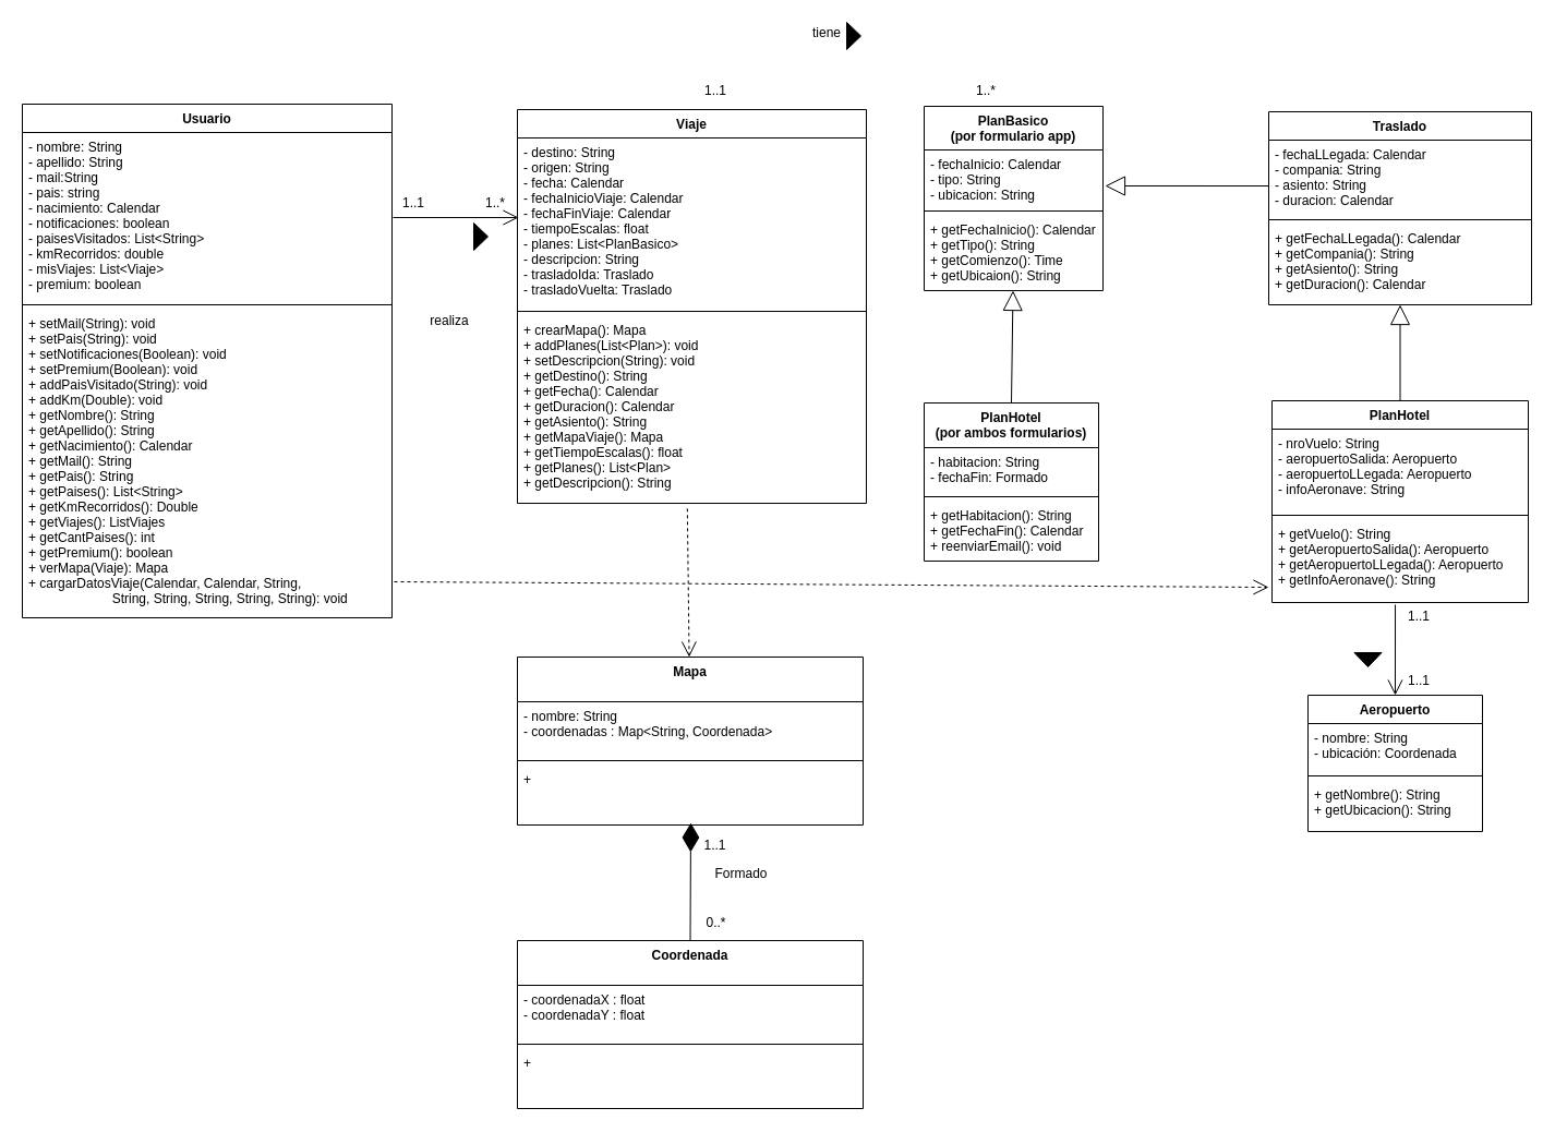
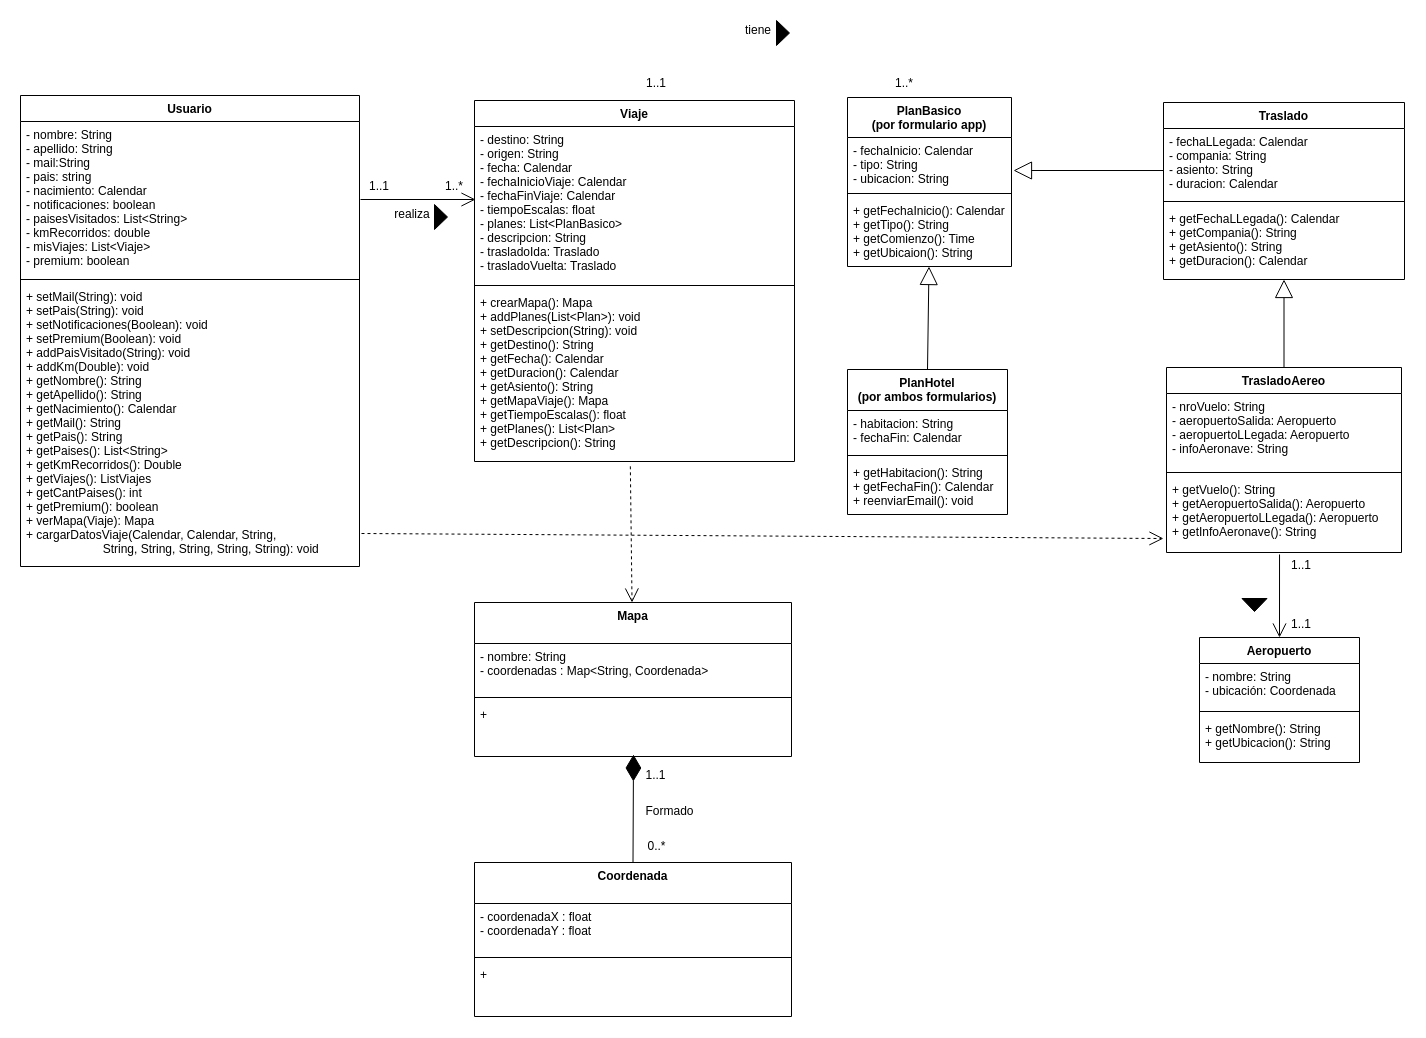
  <mxCell id="0" />
  <mxCell id="1" parent="0" />
  <mxCell id="2" value="PlanBasico&#10;(por formulario app)" style="swimlane;fontStyle=1;align=center;verticalAlign=top;childLayout=stackLayout;horizontal=1;startSize=40;horizontalStack=0;resizeParent=1;resizeParentMax=0;resizeLast=0;collapsible=1;marginBottom=0;" parent="1" vertex="1"><mxGeometry x="847" y="97" width="164" height="169" as="geometry" /></mxCell>
  <mxCell id="3" value="- fechaInicio: Calendar&#10;- tipo: String&#10;- ubicacion: String&#10;" style="text;strokeColor=none;fillColor=none;align=left;verticalAlign=top;spacingLeft=4;spacingRight=4;overflow=hidden;rotatable=0;points=[[0,0.5],[1,0.5]];portConstraint=eastwest;" parent="2" vertex="1"><mxGeometry y="40" width="164" height="52" as="geometry" /></mxCell>
  <mxCell id="4" value="" style="line;strokeWidth=1;fillColor=none;align=left;verticalAlign=middle;spacingTop=-1;spacingLeft=3;spacingRight=3;rotatable=0;labelPosition=right;points=[];portConstraint=eastwest;" parent="2" vertex="1"><mxGeometry y="92" width="164" height="8" as="geometry" /></mxCell>
  <mxCell id="5" value="+ getFechaInicio(): Calendar&#10;+ getTipo(): String&#10;+ getComienzo(): Time&#10;+ getUbicaion(): String" style="text;strokeColor=none;fillColor=none;align=left;verticalAlign=top;spacingLeft=4;spacingRight=4;overflow=hidden;rotatable=0;points=[[0,0.5],[1,0.5]];portConstraint=eastwest;" parent="2" vertex="1"><mxGeometry y="100" width="164" height="69" as="geometry" /></mxCell>
  <mxCell id="6" value="PlanHotel&#10;(por ambos formularios)" style="swimlane;fontStyle=1;align=center;verticalAlign=top;childLayout=stackLayout;horizontal=1;startSize=41;horizontalStack=0;resizeParent=1;resizeParentMax=0;resizeLast=0;collapsible=1;marginBottom=0;" parent="1" vertex="1"><mxGeometry x="847" y="369" width="160" height="145" as="geometry" /></mxCell>
- <mxCell id="7" value="- habitacion: String&#10;- fechaFin: Formado" style="text;strokeColor=none;fillColor=none;align=left;verticalAlign=top;spacingLeft=4;spacingRight=4;overflow=hidden;rotatable=0;points=[[0,0.5],[1,0.5]];portConstraint=eastwest;" parent="6" vertex="1"><mxGeometry y="41" width="160" height="41" as="geometry" /></mxCell>
+ <mxCell id="7" value="- habitacion: String&#10;- fechaFin: Calendar" style="text;strokeColor=none;fillColor=none;align=left;verticalAlign=top;spacingLeft=4;spacingRight=4;overflow=hidden;rotatable=0;points=[[0,0.5],[1,0.5]];portConstraint=eastwest;" parent="6" vertex="1"><mxGeometry y="41" width="160" height="41" as="geometry" /></mxCell>
  <mxCell id="8" value="" style="line;strokeWidth=1;fillColor=none;align=left;verticalAlign=middle;spacingTop=-1;spacingLeft=3;spacingRight=3;rotatable=0;labelPosition=right;points=[];portConstraint=eastwest;" parent="6" vertex="1"><mxGeometry y="82" width="160" height="8" as="geometry" /></mxCell>
  <mxCell id="9" value="+ getHabitacion(): String&#10;+ getFechaFin(): Calendar&#10;+ reenviarEmail(): void" style="text;strokeColor=none;fillColor=none;align=left;verticalAlign=top;spacingLeft=4;spacingRight=4;overflow=hidden;rotatable=0;points=[[0,0.5],[1,0.5]];portConstraint=eastwest;" parent="6" vertex="1"><mxGeometry y="90" width="160" height="55" as="geometry" /></mxCell>
- <mxCell id="10" value="PlanHotel" style="swimlane;fontStyle=1;align=center;verticalAlign=top;childLayout=stackLayout;horizontal=1;startSize=26;horizontalStack=0;resizeParent=1;resizeParentMax=0;resizeLast=0;collapsible=1;marginBottom=0;" parent="1" vertex="1"><mxGeometry x="1166" y="367" width="235" height="185" as="geometry" /></mxCell>
+ <mxCell id="10" value="TrasladoAereo" style="swimlane;fontStyle=1;align=center;verticalAlign=top;childLayout=stackLayout;horizontal=1;startSize=26;horizontalStack=0;resizeParent=1;resizeParentMax=0;resizeLast=0;collapsible=1;marginBottom=0;" parent="1" vertex="1"><mxGeometry x="1166" y="367" width="235" height="185" as="geometry" /></mxCell>
  <mxCell id="11" value="- nroVuelo: String&#10;- aeropuertoSalida: Aeropuerto&#10;- aeropuertoLLegada: Aeropuerto&#10;- infoAeronave: String " style="text;strokeColor=none;fillColor=none;align=left;verticalAlign=top;spacingLeft=4;spacingRight=4;overflow=hidden;rotatable=0;points=[[0,0.5],[1,0.5]];portConstraint=eastwest;" parent="10" vertex="1"><mxGeometry y="26" width="235" height="75" as="geometry" /></mxCell>
  <mxCell id="12" value="" style="line;strokeWidth=1;fillColor=none;align=left;verticalAlign=middle;spacingTop=-1;spacingLeft=3;spacingRight=3;rotatable=0;labelPosition=right;points=[];portConstraint=eastwest;" parent="10" vertex="1"><mxGeometry y="101" width="235" height="8" as="geometry" /></mxCell>
  <mxCell id="13" value="+ getVuelo(): String&#10;+ getAeropuertoSalida(): Aeropuerto&#10;+ getAeropuertoLLegada(): Aeropuerto&#10;+ getInfoAeronave(): String" style="text;strokeColor=none;fillColor=none;align=left;verticalAlign=top;spacingLeft=4;spacingRight=4;overflow=hidden;rotatable=0;points=[[0,0.5],[1,0.5]];portConstraint=eastwest;" parent="10" vertex="1"><mxGeometry y="109" width="235" height="76" as="geometry" /></mxCell>
  <mxCell id="14" value="" style="endArrow=block;endSize=16;endFill=0;html=1;exitX=0.5;exitY=0;exitDx=0;exitDy=0;" parent="1" source="6" target="5" edge="1"><mxGeometry width="160" relative="1" as="geometry"><mxPoint x="1082" y="342" as="sourcePoint" /><mxPoint x="1088" y="270" as="targetPoint" /></mxGeometry></mxCell>
  <mxCell id="15" value="" style="endArrow=block;endSize=16;endFill=0;html=1;exitX=0.5;exitY=0;exitDx=0;exitDy=0;" parent="1" source="10" target="39" edge="1"><mxGeometry width="160" relative="1" as="geometry"><mxPoint x="937" y="379" as="sourcePoint" /><mxPoint x="1212" y="320" as="targetPoint" /></mxGeometry></mxCell>
  <mxCell id="16" value="" style="endArrow=block;endSize=16;endFill=0;html=1;exitX=0;exitY=0.609;exitDx=0;exitDy=0;exitPerimeter=0;" parent="1" source="37" edge="1"><mxGeometry width="160" relative="1" as="geometry"><mxPoint x="1234.75" y="377" as="sourcePoint" /><mxPoint x="1013" y="170" as="targetPoint" /></mxGeometry></mxCell>
  <mxCell id="17" value="Viaje" style="swimlane;fontStyle=1;align=center;verticalAlign=top;childLayout=stackLayout;horizontal=1;startSize=26;horizontalStack=0;resizeParent=1;resizeParentMax=0;resizeLast=0;collapsible=1;marginBottom=0;" parent="1" vertex="1"><mxGeometry x="474" y="100" width="320" height="361" as="geometry" /></mxCell>
  <mxCell id="18" value="- destino: String&#10;- origen: String&#10;- fecha: Calendar&#10;- fechaInicioViaje: Calendar&#10;- fechaFinViaje: Calendar&#10;- tiempoEscalas: float&#10;- planes: List&lt;PlanBasico&gt;&#10;- descripcion: String&#10;- trasladoIda: Traslado &#10;- trasladoVuelta: Traslado " style="text;strokeColor=none;fillColor=none;align=left;verticalAlign=top;spacingLeft=4;spacingRight=4;overflow=hidden;rotatable=0;points=[[0,0.5],[1,0.5]];portConstraint=eastwest;" parent="17" vertex="1"><mxGeometry y="26" width="320" height="155" as="geometry" /></mxCell>
  <mxCell id="19" value="" style="line;strokeWidth=1;fillColor=none;align=left;verticalAlign=middle;spacingTop=-1;spacingLeft=3;spacingRight=3;rotatable=0;labelPosition=right;points=[];portConstraint=eastwest;" parent="17" vertex="1"><mxGeometry y="181" width="320" height="8" as="geometry" /></mxCell>
  <mxCell id="20" value="+ crearMapa(): Mapa&#10;+ addPlanes(List&lt;Plan&gt;): void&#10;+ setDescripcion(String): void&#10;+ getDestino(): String&#10;+ getFecha(): Calendar&#10;+ getDuracion(): Calendar&#10;+ getAsiento(): String&#10;+ getMapaViaje(): Mapa&#10;+ getTiempoEscalas(): float&#10;+ getPlanes(): List&lt;Plan&gt;&#10;+ getDescripcion(): String" style="text;strokeColor=none;fillColor=none;align=left;verticalAlign=top;spacingLeft=4;spacingRight=4;overflow=hidden;rotatable=0;points=[[0,0.5],[1,0.5]];portConstraint=eastwest;" parent="17" vertex="1"><mxGeometry y="189" width="320" height="172" as="geometry" /></mxCell>
  <mxCell id="21" value="1..1" style="text;html=1;strokeColor=none;fillColor=none;align=center;verticalAlign=middle;whiteSpace=wrap;rounded=0;" parent="1" vertex="1"><mxGeometry x="636" y="73" width="40" height="20" as="geometry" /></mxCell>
  <mxCell id="22" value="1..*" style="text;html=1;strokeColor=none;fillColor=none;align=center;verticalAlign=middle;whiteSpace=wrap;rounded=0;" parent="1" vertex="1"><mxGeometry x="884" y="73" width="40" height="20" as="geometry" /></mxCell>
  <mxCell id="23" value="tiene" style="text;html=1;strokeColor=none;fillColor=none;align=center;verticalAlign=middle;whiteSpace=wrap;rounded=0;" parent="1" vertex="1"><mxGeometry x="738" y="20" width="40" height="20" as="geometry" /></mxCell>
  <mxCell id="24" value="" style="triangle;whiteSpace=wrap;html=1;fillColor=#000000;" parent="1" vertex="1"><mxGeometry x="776" y="20" width="13" height="25" as="geometry" /></mxCell>
  <mxCell id="25" value="" style="endArrow=open;endFill=1;endSize=12;html=1;" parent="1" edge="1"><mxGeometry width="160" relative="1" as="geometry"><mxPoint x="360" y="199" as="sourcePoint" /><mxPoint x="475" y="199" as="targetPoint" /></mxGeometry></mxCell>
  <mxCell id="26" value="1..1" style="text;html=1;strokeColor=none;fillColor=none;align=center;verticalAlign=middle;whiteSpace=wrap;rounded=0;" parent="1" vertex="1"><mxGeometry x="359" y="176" width="40" height="20" as="geometry" /></mxCell>
  <mxCell id="27" value="1..*" style="text;html=1;strokeColor=none;fillColor=none;align=center;verticalAlign=middle;whiteSpace=wrap;rounded=0;" parent="1" vertex="1"><mxGeometry x="434" y="176" width="40" height="20" as="geometry" /></mxCell>
- <mxCell id="28" value="realiza" style="text;html=1;strokeColor=none;fillColor=none;align=center;verticalAlign=middle;whiteSpace=wrap;rounded=0;" parent="1" vertex="1"><mxGeometry x="392" y="284" width="40" height="20" as="geometry" /></mxCell>
+ <mxCell id="28" value="realiza" style="text;html=1;strokeColor=none;fillColor=none;align=center;verticalAlign=middle;whiteSpace=wrap;rounded=0;" parent="1" vertex="1"><mxGeometry x="392" y="204" width="40" height="20" as="geometry" /></mxCell>
  <mxCell id="29" value="" style="triangle;whiteSpace=wrap;html=1;fillColor=#000000;" parent="1" vertex="1"><mxGeometry x="434" y="204" width="13" height="25" as="geometry" /></mxCell>
  <mxCell id="30" value="Usuario" style="swimlane;fontStyle=1;align=center;verticalAlign=top;childLayout=stackLayout;horizontal=1;startSize=26;horizontalStack=0;resizeParent=1;resizeParentMax=0;resizeLast=0;collapsible=1;marginBottom=0;" parent="1" vertex="1"><mxGeometry x="20" y="95" width="339" height="471" as="geometry" /></mxCell>
  <mxCell id="31" value="- nombre: String&#10;- apellido: String&#10;- mail:String&#10;- pais: string&#10;- nacimiento: Calendar&#10;- notificaciones: boolean&#10;- paisesVisitados: List&lt;String&gt;&#10;- kmRecorridos: double&#10;- misViajes: List&lt;Viaje&gt;&#10;- premium: boolean&#10;" style="text;strokeColor=none;fillColor=none;align=left;verticalAlign=top;spacingLeft=4;spacingRight=4;overflow=hidden;rotatable=0;points=[[0,0.5],[1,0.5]];portConstraint=eastwest;" parent="30" vertex="1"><mxGeometry y="26" width="339" height="154" as="geometry" /></mxCell>
  <mxCell id="32" value="" style="line;strokeWidth=1;fillColor=none;align=left;verticalAlign=middle;spacingTop=-1;spacingLeft=3;spacingRight=3;rotatable=0;labelPosition=right;points=[];portConstraint=eastwest;" parent="30" vertex="1"><mxGeometry y="180" width="339" height="8" as="geometry" /></mxCell>
  <mxCell id="33" value="+ setMail(String): void&#10;+ setPais(String): void&#10;+ setNotificaciones(Boolean): void&#10;+ setPremium(Boolean): void&#10;+ addPaisVisitado(String): void  &#10;+ addKm(Double): void&#10;+ getNombre(): String&#10;+ getApellido(): String&#10;+ getNacimiento(): Calendar&#10;+ getMail(): String&#10;+ getPais(): String&#10;+ getPaises(): List&lt;String&gt;&#10;+ getKmRecorridos(): Double&#10;+ getViajes(): ListViajes&#10;+ getCantPaises(): int&#10;+ getPremium(): boolean&#10;+ verMapa(Viaje): Mapa&#10;+ cargarDatosViaje(Calendar, Calendar, String,&#10;                       String, String, String, String, String): void&#10;" style="text;strokeColor=none;fillColor=none;align=left;verticalAlign=top;spacingLeft=4;spacingRight=4;overflow=hidden;rotatable=0;points=[[0,0.5],[1,0.5]];portConstraint=eastwest;" parent="30" vertex="1"><mxGeometry y="188" width="339" height="283" as="geometry" /></mxCell>
  <mxCell id="34" value="" style="endArrow=open;endSize=12;dashed=1;html=1;entryX=-0.013;entryY=0.816;entryDx=0;entryDy=0;entryPerimeter=0;" parent="1" target="13" edge="1"><mxGeometry width="160" relative="1" as="geometry"><mxPoint x="361" y="533" as="sourcePoint" /><mxPoint x="634" y="574" as="targetPoint" /></mxGeometry></mxCell>
  <mxCell id="35" value="" style="endArrow=open;endFill=1;endSize=12;html=1;exitX=0.481;exitY=1.026;exitDx=0;exitDy=0;exitPerimeter=0;entryX=0.5;entryY=0;entryDx=0;entryDy=0;" parent="1" source="13" target="40" edge="1"><mxGeometry width="160" relative="1" as="geometry"><mxPoint x="1273" y="586" as="sourcePoint" /><mxPoint x="1433" y="586" as="targetPoint" /></mxGeometry></mxCell>
  <mxCell id="36" value="Traslado" style="swimlane;fontStyle=1;align=center;verticalAlign=top;childLayout=stackLayout;horizontal=1;startSize=26;horizontalStack=0;resizeParent=1;resizeParentMax=0;resizeLast=0;collapsible=1;marginBottom=0;" parent="1" vertex="1"><mxGeometry x="1163" y="102" width="241" height="177" as="geometry" /></mxCell>
  <mxCell id="37" value="- fechaLLegada: Calendar&#10;- compania: String&#10;- asiento: String&#10;- duracion: Calendar&#10;" style="text;strokeColor=none;fillColor=none;align=left;verticalAlign=top;spacingLeft=4;spacingRight=4;overflow=hidden;rotatable=0;points=[[0,0.5],[1,0.5]];portConstraint=eastwest;" parent="36" vertex="1"><mxGeometry y="26" width="241" height="69" as="geometry" /></mxCell>
  <mxCell id="38" value="" style="line;strokeWidth=1;fillColor=none;align=left;verticalAlign=middle;spacingTop=-1;spacingLeft=3;spacingRight=3;rotatable=0;labelPosition=right;points=[];portConstraint=eastwest;" parent="36" vertex="1"><mxGeometry y="95" width="241" height="8" as="geometry" /></mxCell>
  <mxCell id="39" value="+ getFechaLLegada(): Calendar&#10;+ getCompania(): String&#10;+ getAsiento(): String&#10;+ getDuracion(): Calendar" style="text;strokeColor=none;fillColor=none;align=left;verticalAlign=top;spacingLeft=4;spacingRight=4;overflow=hidden;rotatable=0;points=[[0,0.5],[1,0.5]];portConstraint=eastwest;" parent="36" vertex="1"><mxGeometry y="103" width="241" height="74" as="geometry" /></mxCell>
  <mxCell id="40" value="Aeropuerto" style="swimlane;fontStyle=1;align=center;verticalAlign=top;childLayout=stackLayout;horizontal=1;startSize=26;horizontalStack=0;resizeParent=1;resizeParentMax=0;resizeLast=0;collapsible=1;marginBottom=0;" parent="1" vertex="1"><mxGeometry x="1199" y="637" width="160" height="125" as="geometry" /></mxCell>
  <mxCell id="41" value="- nombre: String&#10;- ubicación: Coordenada" style="text;strokeColor=none;fillColor=none;align=left;verticalAlign=top;spacingLeft=4;spacingRight=4;overflow=hidden;rotatable=0;points=[[0,0.5],[1,0.5]];portConstraint=eastwest;" parent="40" vertex="1"><mxGeometry y="26" width="160" height="44" as="geometry" /></mxCell>
  <mxCell id="42" value="" style="line;strokeWidth=1;fillColor=none;align=left;verticalAlign=middle;spacingTop=-1;spacingLeft=3;spacingRight=3;rotatable=0;labelPosition=right;points=[];portConstraint=eastwest;" parent="40" vertex="1"><mxGeometry y="70" width="160" height="8" as="geometry" /></mxCell>
  <mxCell id="43" value="+ getNombre(): String&#10;+ getUbicacion(): String" style="text;strokeColor=none;fillColor=none;align=left;verticalAlign=top;spacingLeft=4;spacingRight=4;overflow=hidden;rotatable=0;points=[[0,0.5],[1,0.5]];portConstraint=eastwest;" parent="40" vertex="1"><mxGeometry y="78" width="160" height="47" as="geometry" /></mxCell>
  <mxCell id="44" value="1..1" style="text;html=1;strokeColor=none;fillColor=none;align=center;verticalAlign=middle;whiteSpace=wrap;rounded=0;" parent="1" vertex="1"><mxGeometry x="1281" y="614" width="40" height="20" as="geometry" /></mxCell>
  <mxCell id="45" value="1..1" style="text;html=1;strokeColor=none;fillColor=none;align=center;verticalAlign=middle;whiteSpace=wrap;rounded=0;" parent="1" vertex="1"><mxGeometry x="1281" y="555" width="40" height="20" as="geometry" /></mxCell>
  <mxCell id="46" value="" style="triangle;whiteSpace=wrap;html=1;fillColor=#000000;rotation=90;" parent="1" vertex="1"><mxGeometry x="1247.5" y="592" width="13" height="25" as="geometry" /></mxCell>
  <mxCell id="47" value="" style="endArrow=open;endSize=12;dashed=1;html=1;exitX=0.487;exitY=1.028;exitDx=0;exitDy=0;exitPerimeter=0;" edge="1" parent="1" source="20" target="48"><mxGeometry width="160" relative="1" as="geometry"><mxPoint x="371" y="543" as="sourcePoint" /><mxPoint x="1172.945" y="548.016" as="targetPoint" /></mxGeometry></mxCell>
  <mxCell id="48" value="Mapa" style="swimlane;fontStyle=1;align=center;verticalAlign=top;childLayout=stackLayout;horizontal=1;startSize=41;horizontalStack=0;resizeParent=1;resizeParentMax=0;resizeLast=0;collapsible=1;marginBottom=0;" vertex="1" parent="1"><mxGeometry x="474" y="602" width="317" height="154" as="geometry" /></mxCell>
  <mxCell id="49" value="- nombre: String&#10;- coordenadas : Map&lt;String, Coordenada&gt;&#10;" style="text;strokeColor=none;fillColor=none;align=left;verticalAlign=top;spacingLeft=4;spacingRight=4;overflow=hidden;rotatable=0;points=[[0,0.5],[1,0.5]];portConstraint=eastwest;" vertex="1" parent="48"><mxGeometry y="41" width="317" height="50" as="geometry" /></mxCell>
  <mxCell id="50" value="" style="line;strokeWidth=1;fillColor=none;align=left;verticalAlign=middle;spacingTop=-1;spacingLeft=3;spacingRight=3;rotatable=0;labelPosition=right;points=[];portConstraint=eastwest;" vertex="1" parent="48"><mxGeometry y="91" width="317" height="8" as="geometry" /></mxCell>
  <mxCell id="51" value="+" style="text;strokeColor=none;fillColor=none;align=left;verticalAlign=top;spacingLeft=4;spacingRight=4;overflow=hidden;rotatable=0;points=[[0,0.5],[1,0.5]];portConstraint=eastwest;" vertex="1" parent="48"><mxGeometry y="99" width="317" height="55" as="geometry" /></mxCell>
  <mxCell id="52" value="Coordenada" style="swimlane;fontStyle=1;align=center;verticalAlign=top;childLayout=stackLayout;horizontal=1;startSize=41;horizontalStack=0;resizeParent=1;resizeParentMax=0;resizeLast=0;collapsible=1;marginBottom=0;" vertex="1" parent="1"><mxGeometry x="474" y="862" width="317" height="154" as="geometry" /></mxCell>
  <mxCell id="53" value="- coordenadaX : float&#10;- coordenadaY : float" style="text;strokeColor=none;fillColor=none;align=left;verticalAlign=top;spacingLeft=4;spacingRight=4;overflow=hidden;rotatable=0;points=[[0,0.5],[1,0.5]];portConstraint=eastwest;" vertex="1" parent="52"><mxGeometry y="41" width="317" height="50" as="geometry" /></mxCell>
  <mxCell id="54" value="" style="line;strokeWidth=1;fillColor=none;align=left;verticalAlign=middle;spacingTop=-1;spacingLeft=3;spacingRight=3;rotatable=0;labelPosition=right;points=[];portConstraint=eastwest;" vertex="1" parent="52"><mxGeometry y="91" width="317" height="8" as="geometry" /></mxCell>
  <mxCell id="55" value="+" style="text;strokeColor=none;fillColor=none;align=left;verticalAlign=top;spacingLeft=4;spacingRight=4;overflow=hidden;rotatable=0;points=[[0,0.5],[1,0.5]];portConstraint=eastwest;" vertex="1" parent="52"><mxGeometry y="99" width="317" height="55" as="geometry" /></mxCell>
  <mxCell id="56" value="0..*" style="text;html=1;align=center;verticalAlign=middle;resizable=0;points=[];autosize=1;" vertex="1" parent="1"><mxGeometry x="642" y="837" width="28" height="18" as="geometry" /></mxCell>
  <mxCell id="57" value="1..1" style="text;html=1;align=center;verticalAlign=middle;resizable=0;points=[];autosize=1;" vertex="1" parent="1"><mxGeometry x="640" y="766" width="30" height="18" as="geometry" /></mxCell>
- <mxCell id="58" value="Formado" style="text;html=1;align=center;verticalAlign=middle;resizable=0;points=[];autosize=1;" vertex="1" parent="1"><mxGeometry x="650" y="792" width="58" height="18" as="geometry" /></mxCell>
+ <mxCell id="58" value="Formado" style="text;html=1;align=center;verticalAlign=middle;resizable=0;points=[];autosize=1;" vertex="1" parent="1"><mxGeometry x="640" y="802" width="58" height="18" as="geometry" /></mxCell>
  <mxCell id="59" value="" style="endArrow=diamondThin;endFill=1;endSize=24;html=1;exitX=0.5;exitY=0;exitDx=0;exitDy=0;" edge="1" parent="1" source="52"><mxGeometry width="160" relative="1" as="geometry"><mxPoint x="822" y="803" as="sourcePoint" /><mxPoint x="633" y="754" as="targetPoint" /></mxGeometry></mxCell>
